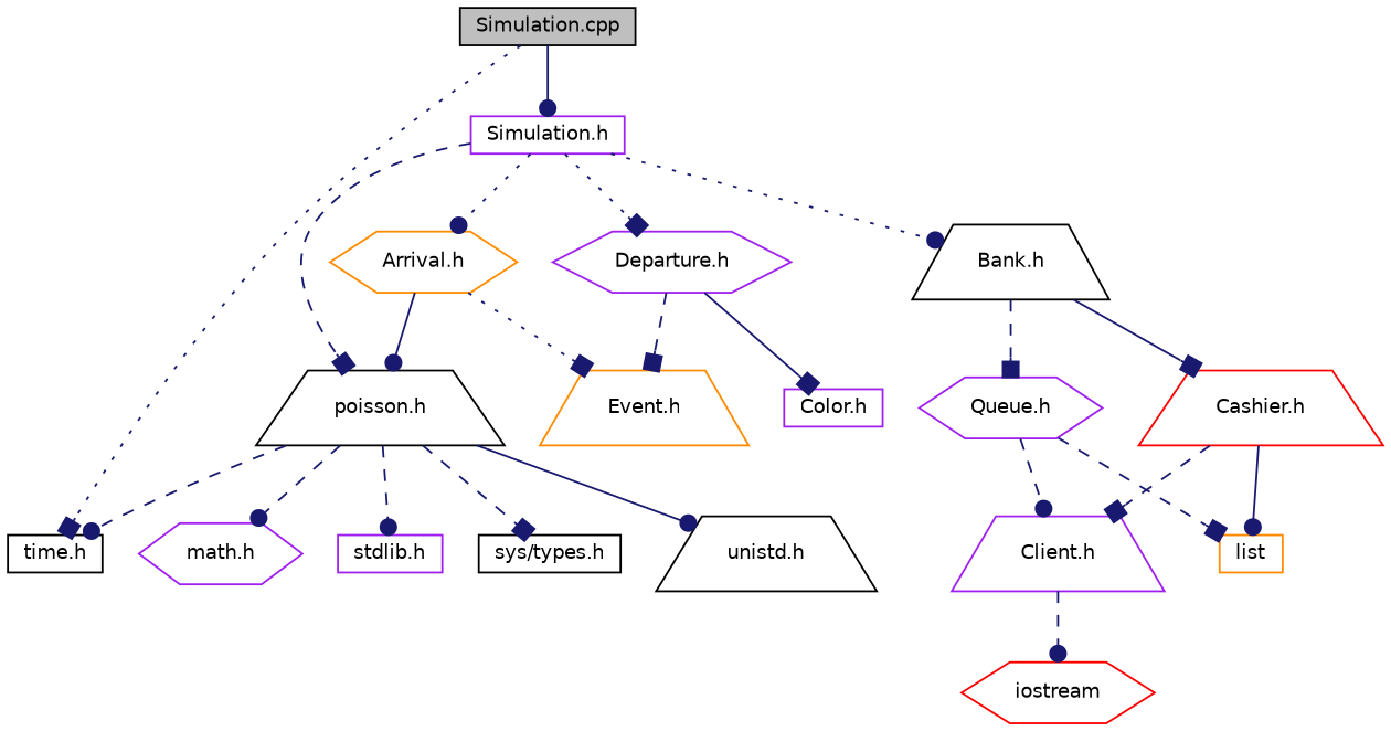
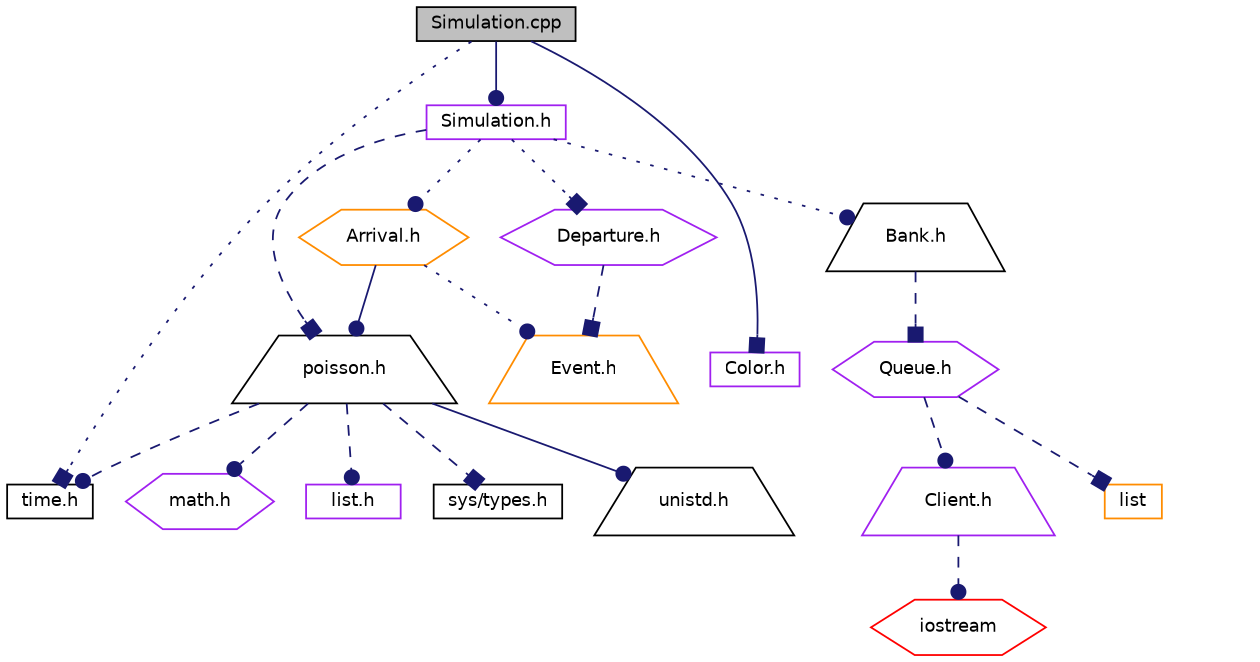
  digraph {
    node [color=purple fillcolor=white fontname=Helvetica fontsize=10 shape=box style=filled]
    edge [arrowhead=dot color=midnightblue fontname=Helvetica fontsize=10 labelfontname=Helvetica labelfontsize=10 style=dashed]
    n1 [color=black fillcolor=grey75 fontcolor=black height=0.2 label="Simulation.cpp" width=0.4]
    n2 [height=0.2 label="Simulation.h" width=0.4]
    n3 [color=black height=0.2 label="time.h" width=0.4]
    n4 [height=0.2 label="Color.h" width=0.4]
    n5 [color=black height=0.2 label="Bank.h" shape=trapezium width=0.4]
    n6 [color=black height=0.2 label="poisson.h" shape=trapezium width=0.4]
    n7 [color=darkorange height=0.2 label="Arrival.h" shape=hexagon width=0.4]
    n8 [height=0.2 label="Departure.h" shape=hexagon width=0.4]
-   n9 [color=red height=0.2 label="Cashier.h" shape=trapezium width=0.4]
    n10 [height=0.2 label="Queue.h" shape=hexagon width=0.4]
    n11 [height=0.2 label="math.h" shape=hexagon width=0.4]
-   n12 [height=0.2 label="stdlib.h" width=0.4]
+   n12 [height=0.2 label="list.h" width=0.4]
    n13 [color=black height=0.2 label="sys/types.h" width=0.4]
    n14 [color=black height=0.2 label="unistd.h" shape=trapezium width=0.4]
    n15 [color=darkorange height=0.2 label="Event.h" shape=trapezium width=0.4]
    n16 [height=0.2 label="Client.h" shape=trapezium width=0.4]
    n17 [color=darkorange height=0.2 label=list width=0.4]
    n18 [color=red height=0.2 label=iostream shape=hexagon width=0.4]
    n1 -> n2 [style=solid]
    n1 -> n3 [arrowhead=box style=dotted]
-   n8 -> n4 [arrowhead=box style=solid]
+   n1 -> n4 [arrowhead=box style=solid]
    n2 -> n5 [style=dotted]
    n2 -> n6 [arrowhead=box]
    n2 -> n7 [style=dotted]
    n2 -> n8 [arrowhead=box style=dotted]
-   n5 -> n9 [arrowhead=box style=solid]
    n5 -> n10 [arrowhead=box]
    n6 -> n3
    n6 -> n11
    n6 -> n12
    n6 -> n13 [arrowhead=box]
    n6 -> n14 [style=solid]
    n7 -> n6 [style=solid]
-   n7 -> n15 [arrowhead=box style=dotted]
+   n7 -> n15 [style=dotted]
    n8 -> n15 [arrowhead=box]
-   n9 -> n16 [arrowhead=box]
-   n9 -> n17 [style=solid]
    n10 -> n16
    n10 -> n17 [arrowhead=box]
    n16 -> n18
  }
